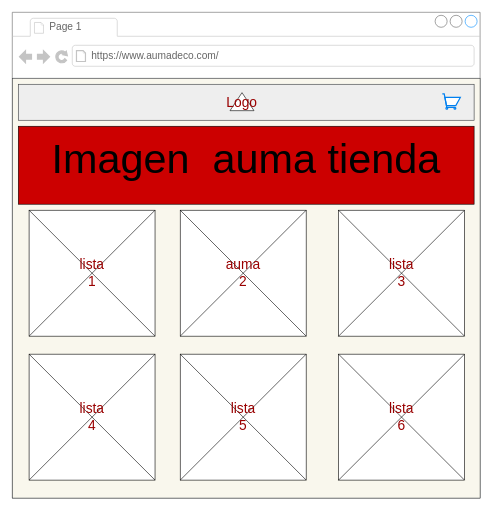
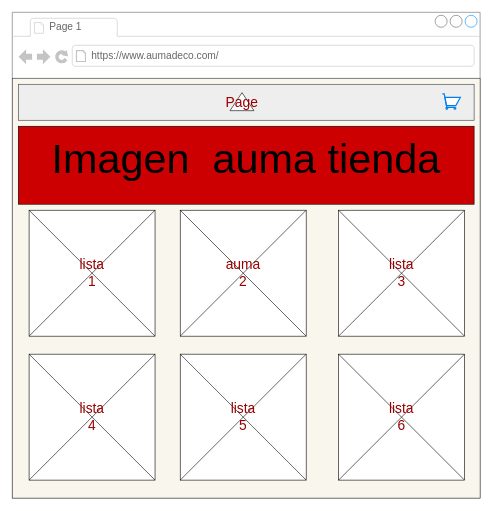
  <mxCell id="0" />
  <mxCell id="1" parent="0" />
  <mxCell id="2" value="" style="strokeWidth=1;shadow=0;dashed=0;align=center;html=1;shape=mxgraph.mockup.containers.browserWindow;rSize=0;strokeColor=#666666;strokeColor2=#008cff;strokeColor3=#c4c4c4;mainText=,;recursiveResize=0;" parent="1" vertex="1"><mxGeometry x="20" y="20" width="780" height="810" as="geometry" /></mxCell>
  <mxCell id="3" value="Page 1" style="strokeWidth=1;shadow=0;dashed=0;align=center;html=1;shape=mxgraph.mockup.containers.anchor;fontSize=17;fontColor=#666666;align=left;" parent="2" vertex="1"><mxGeometry x="60" y="12" width="110" height="26" as="geometry" /></mxCell>
  <mxCell id="4" value="https://www.aumadeco.com/" style="strokeWidth=1;shadow=0;dashed=0;align=center;html=1;shape=mxgraph.mockup.containers.anchor;rSize=0;fontSize=17;fontColor=#666666;align=left;" parent="2" vertex="1"><mxGeometry x="130" y="60" width="250" height="26" as="geometry" /></mxCell>
  <mxCell id="5" value="" style="whiteSpace=wrap;html=1;fillColor=#f8cecc;strokeColor=#b85450;shadow=0;" parent="1" vertex="1"><mxGeometry x="31" y="200" width="760" height="220" as="geometry" /></mxCell>
  <mxCell id="6" value="" style="whiteSpace=wrap;html=1;fillColor=#f9f7ed;strokeColor=#36393d;" parent="1" vertex="1"><mxGeometry x="20" y="130" width="780" height="700" as="geometry" /></mxCell>
  <mxCell id="7" value="" style="whiteSpace=wrap;html=1;fillColor=#eeeeee;strokeColor=#36393d;" parent="1" vertex="1"><mxGeometry x="30" y="140" width="760" height="60" as="geometry" /></mxCell>
  <mxCell id="8" value="" style="triangle;whiteSpace=wrap;html=1;shadow=0;fontFamily=Helvetica;fontSize=23;fontColor=#000000;align=center;strokeColor=default;fillColor=default;rotation=-90;" parent="1" vertex="1"><mxGeometry x="388" y="149" width="30" height="40" as="geometry" /></mxCell>
- <mxCell id="9" value="&lt;font&gt;Logo&lt;/font&gt;" style="text;strokeColor=none;align=center;fillColor=none;html=1;verticalAlign=middle;whiteSpace=wrap;rounded=0;shadow=0;fontSize=23;fontColor=#990000;" parent="1" vertex="1"><mxGeometry x="373" y="155" width="60" height="30" as="geometry" /></mxCell>
+ <mxCell id="9" value="&lt;font&gt;Page&lt;/font&gt;" style="text;strokeColor=none;align=center;fillColor=none;html=1;verticalAlign=middle;whiteSpace=wrap;rounded=0;shadow=0;fontSize=23;fontColor=#990000;" parent="1" vertex="1"><mxGeometry x="373" y="155" width="60" height="30" as="geometry" /></mxCell>
  <mxCell id="10" value="" style="html=1;verticalLabelPosition=bottom;align=center;labelBackgroundColor=#ffffff;verticalAlign=top;strokeWidth=2;strokeColor=#0080F0;shadow=0;dashed=0;shape=mxgraph.ios7.icons.shopping_cart;fontSize=23;fontColor=#990000;" parent="1" vertex="1"><mxGeometry x="737" y="156" width="30" height="25.5" as="geometry" /></mxCell>
  <mxCell id="11" value="" style="verticalLabelPosition=bottom;shadow=0;dashed=0;align=center;html=1;verticalAlign=top;strokeWidth=1;shape=mxgraph.mockup.graphics.simpleIcon;strokeColor=default;fontFamily=Helvetica;fontSize=23;fontColor=#990000;fillColor=default;" parent="1" vertex="1"><mxGeometry x="48" y="350" width="210" height="210" as="geometry" /></mxCell>
  <mxCell id="12" value="" style="verticalLabelPosition=bottom;shadow=0;dashed=0;align=center;html=1;verticalAlign=top;strokeWidth=1;shape=mxgraph.mockup.graphics.simpleIcon;strokeColor=default;fontFamily=Helvetica;fontSize=23;fontColor=#990000;fillColor=default;" parent="1" vertex="1"><mxGeometry x="300" y="350" width="210" height="210" as="geometry" /></mxCell>
  <mxCell id="13" value="" style="verticalLabelPosition=bottom;shadow=0;dashed=0;align=center;html=1;verticalAlign=top;strokeWidth=1;shape=mxgraph.mockup.graphics.simpleIcon;strokeColor=default;fontFamily=Helvetica;fontSize=23;fontColor=#990000;fillColor=default;" parent="1" vertex="1"><mxGeometry x="564" y="350" width="210" height="210" as="geometry" /></mxCell>
  <mxCell id="14" value="" style="verticalLabelPosition=bottom;shadow=0;dashed=0;align=center;html=1;verticalAlign=top;strokeWidth=1;shape=mxgraph.mockup.graphics.simpleIcon;strokeColor=default;fontFamily=Helvetica;fontSize=23;fontColor=#990000;fillColor=default;" parent="1" vertex="1"><mxGeometry x="300" y="590" width="210" height="210" as="geometry" /></mxCell>
  <mxCell id="15" value="" style="verticalLabelPosition=bottom;shadow=0;dashed=0;align=center;html=1;verticalAlign=top;strokeWidth=1;shape=mxgraph.mockup.graphics.simpleIcon;strokeColor=default;fontFamily=Helvetica;fontSize=23;fontColor=#990000;fillColor=default;" parent="1" vertex="1"><mxGeometry x="564" y="590" width="210" height="210" as="geometry" /></mxCell>
  <mxCell id="16" value="" style="verticalLabelPosition=bottom;shadow=0;dashed=0;align=center;html=1;verticalAlign=top;strokeWidth=1;shape=mxgraph.mockup.graphics.simpleIcon;strokeColor=default;fontFamily=Helvetica;fontSize=23;fontColor=#990000;fillColor=default;" parent="1" vertex="1"><mxGeometry x="48" y="590" width="210" height="210" as="geometry" /></mxCell>
  <mxCell id="17" value="lista 1" style="text;html=1;strokeColor=none;fillColor=none;align=center;verticalAlign=middle;whiteSpace=wrap;rounded=0;shadow=0;fontSize=23;fontColor=#990000;" parent="1" vertex="1"><mxGeometry x="123" y="440" width="60" height="30" as="geometry" /></mxCell>
  <mxCell id="18" value="auma 2" style="text;html=1;strokeColor=none;fillColor=none;align=center;verticalAlign=middle;whiteSpace=wrap;rounded=0;shadow=0;fontSize=23;fontColor=#990000;" parent="1" vertex="1"><mxGeometry x="375" y="440" width="60" height="30" as="geometry" /></mxCell>
  <mxCell id="19" value="lista 3" style="text;html=1;strokeColor=none;fillColor=none;align=center;verticalAlign=middle;whiteSpace=wrap;rounded=0;shadow=0;fontSize=23;fontColor=#990000;" parent="1" vertex="1"><mxGeometry x="639" y="440" width="60" height="30" as="geometry" /></mxCell>
  <mxCell id="20" value="lista 6" style="text;html=1;strokeColor=none;fillColor=none;align=center;verticalAlign=middle;whiteSpace=wrap;rounded=0;shadow=0;fontSize=23;fontColor=#990000;" parent="1" vertex="1"><mxGeometry x="639" y="680" width="60" height="30" as="geometry" /></mxCell>
  <mxCell id="21" value="lista 5" style="text;html=1;strokeColor=none;fillColor=none;align=center;verticalAlign=middle;whiteSpace=wrap;rounded=0;shadow=0;fontSize=23;fontColor=#990000;" parent="1" vertex="1"><mxGeometry x="375" y="680" width="60" height="30" as="geometry" /></mxCell>
  <mxCell id="22" value="lista 4" style="text;html=1;strokeColor=none;fillColor=none;align=center;verticalAlign=middle;whiteSpace=wrap;rounded=0;shadow=0;fontSize=23;fontColor=#990000;" parent="1" vertex="1"><mxGeometry x="123" y="680" width="60" height="30" as="geometry" /></mxCell>
  <mxCell id="23" value="" style="rounded=0;whiteSpace=wrap;html=1;shadow=0;fontSize=23;fontColor=#FF0000;fillColor=#CC0000;" parent="1" vertex="1"><mxGeometry x="30" y="210" width="760" height="130" as="geometry" /></mxCell>
  <mxCell id="24" value="&lt;font color=&quot;#000000&quot; style=&quot;font-size: 69px;&quot;&gt;Imagen&amp;nbsp; auma tienda&lt;/font&gt;" style="text;strokeColor=none;align=center;fillColor=none;html=1;verticalAlign=middle;whiteSpace=wrap;rounded=0;shadow=0;fontSize=23;fontColor=#FF0000;" parent="1" vertex="1"><mxGeometry x="50" y="250" width="720" height="30" as="geometry" /></mxCell>
